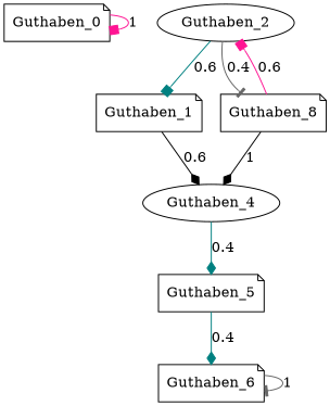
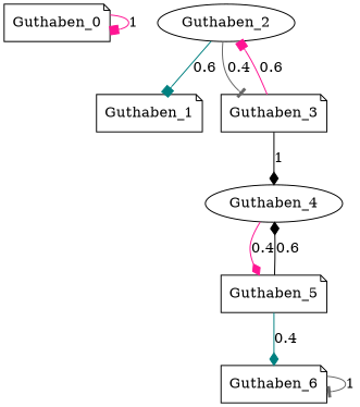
  digraph {
    node [shape=note]
    edge [arrowhead=diamond color=teal]
    Guthaben_0
    Guthaben_2 [shape=ellipse]
    Guthaben_1
-   Guthaben_3 [label=Guthaben_8]
+   Guthaben_3
    Guthaben_4 [shape=ellipse]
    Guthaben_5
    Guthaben_6
    Guthaben_0 -> Guthaben_0 [arrowhead=box color=deeppink label=1]
    Guthaben_2 -> Guthaben_1 [arrowhead=box label=0.6]
    Guthaben_2 -> Guthaben_3 [arrowhead=tee color=gray40 label=0.4]
    Guthaben_3 -> Guthaben_2 [arrowhead=box color=deeppink label=0.6]
    Guthaben_3 -> Guthaben_4 [color=black label=1]
-   Guthaben_4 -> Guthaben_5 [label=0.4]
-   Guthaben_1 -> Guthaben_4 [color=black label=0.6]
+   Guthaben_4 -> Guthaben_5 [color=deeppink label=0.4]
+   Guthaben_5 -> Guthaben_4 [color=black label=0.6]
    Guthaben_5 -> Guthaben_6 [label=0.4]
    Guthaben_6 -> Guthaben_6 [arrowhead=tee color=gray40 label=1]
  }
